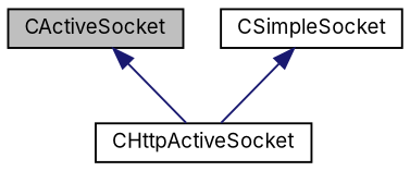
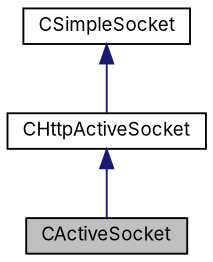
  digraph {
    fontname=Inter
    node [color=black fillcolor=white fontname=Inter fontsize=10 shape=record style=filled]
    edge [color=midnightblue dir=back fontname=Inter fontsize=10 labelfontname=Helvetica labelfontsize=10 style=solid]
    n1 [fillcolor=grey75 fontcolor=black height=0.2 label=CActiveSocket width=0.4]
    n2 [height=0.2 label=CHttpActiveSocket width=0.4]
    n3 [height=0.2 label=CSimpleSocket width=0.4]
-   n1 -> n2
+   n2 -> n1
    n3 -> n2
  }
